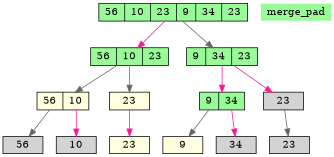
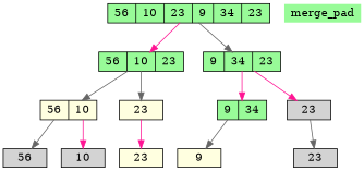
  digraph {
    splines=line
    node [shape=record style=filled fillcolor=lightgrey]
    edge [color=deeppink]
    n1 [height=.1 label=56 shape=box]
    n2 [height=.1 label=10 shape=box]
    n3 [height=.1 label=23 shape=box fillcolor=lightyellow]
    n4 [height=.1 label=9 shape=box fillcolor=lightyellow]
-   n5 [height=.1 label=34 shape=box]
    n6 [height=.1 label=23 shape=box]
    n7 [height=.1 label="<f0>56|<f1>10|<f2>23|<f3>9|<f4>34|<f5>23" fillcolor=palegreen]
    n8 [height=.1 label="<f1>56|<f2>10|<f3>23" fillcolor=palegreen]
    n9 [height=.1 label="<f1>9|<f2>34|<f3>23" fillcolor=palegreen]
    n10 [height=.1 label="<f1>56|<f2>10" fillcolor=lightyellow]
    n11 [height=.1 label="<f1>23" fillcolor=lightyellow]
    n12 [height=.1 label="<f1>9|<f2>34" fillcolor=palegreen]
    n13 [height=.1 label="<f1>23"]
    merge_pad [height=.1 shape=none fillcolor=palegreen]
    n7 -> n8
    n7 -> n9 [color=gray40]
    n8 -> n10 [color=gray40]
    n8 -> n11 [color=gray40]
    n9 -> n12
    n9 -> n13
    n10 -> n1 [tailport=f1 color=gray40]
    n10 -> n2 [tailport=f2]
    n11 -> n3
    n12 -> n4 [tailport=f1 color=gray40]
-   n12 -> n5 [tailport=f2]
    n13 -> n6 [color=gray40]
  }
